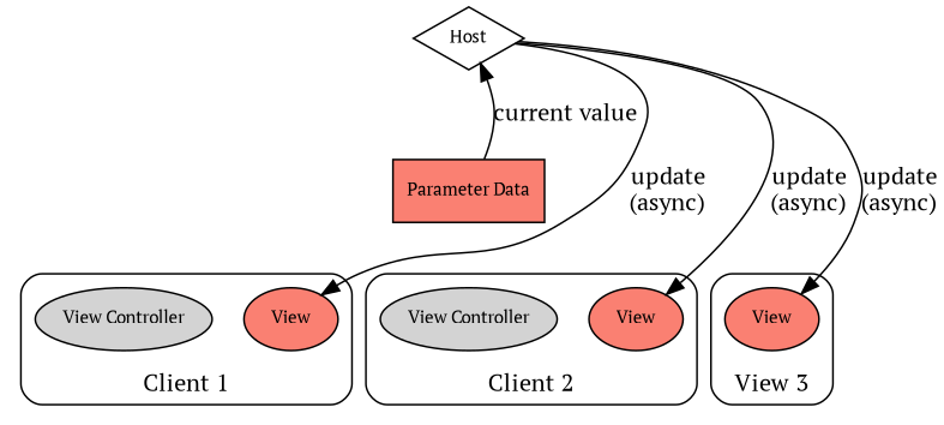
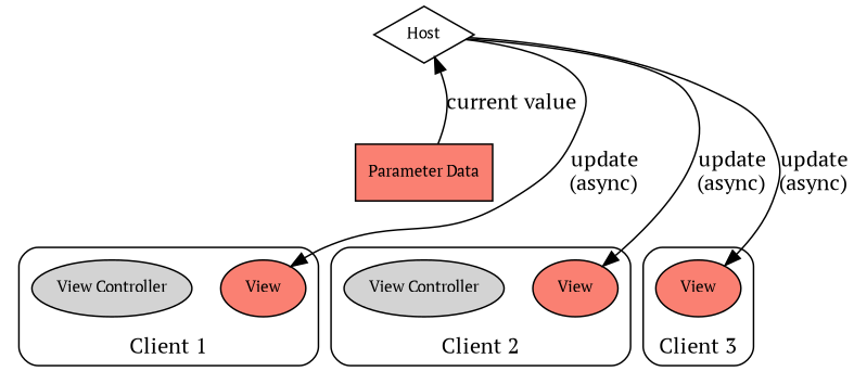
  graph {
    fontname="PT Serif"
    rankdir=BT
    node [fillcolor=salmon fontname="PT Serif" fontsize=10 shape=oval style=filled]
    edge [fontname="PT Serif"]
    n1 [label=View]
    n2 [label="View Controller" fillcolor=""]
    n3 [label=View]
    n4 [label="View Controller" fillcolor=""]
    n5 [label=View]
    n6 [label=Host shape=diamond fillcolor="" style=""]
    n7 [label="Parameter Data" shape=record]
    subgraph cluster_1 {
      label="Client 1"
      style=rounded
      n1
      n2
    }
    subgraph cluster_2 {
      label="Client 2"
      style=rounded
      n3
      n4
    }
    subgraph cluster_3 {
-     label="View 3"
+     label="Client 3"
      style=rounded
      n5
    }
    n2 -- n7 [style=invis]
    n4 -- n7 [style=invis]
    n5 -- n7 [style=invis]
    n6 -- n1 [arrowhead=normal constraint=false dir=forward label="update\r(async)"]
    n6 -- n3 [arrowhead=normal constraint=false dir=forward label="update\r(async)"]
    n6 -- n5 [arrowhead=normal constraint=false dir=forward label="update\r(async)"]
    n7 -- n6 [style=invis]
    n7 -- n6 [arrowhead=normal constraint=false dir=forward label="current value"]
  }
